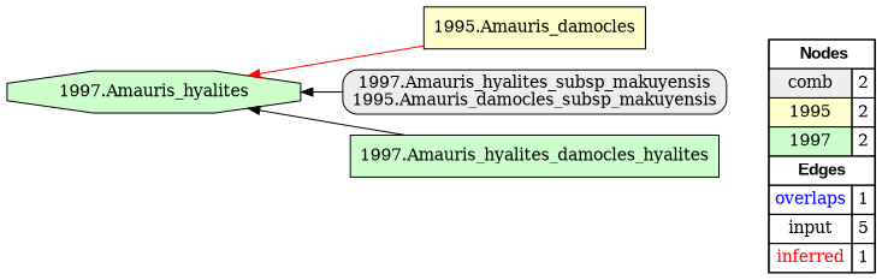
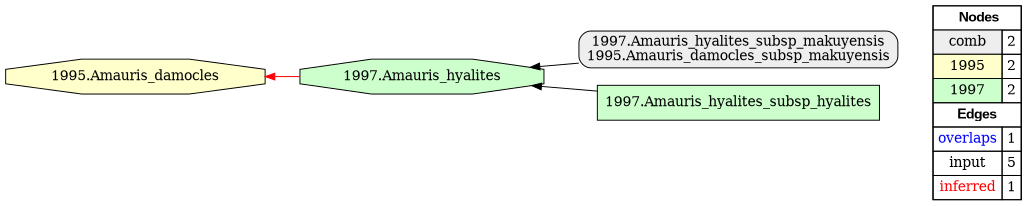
  digraph {
    rankdir=RL
    node [fillcolor="#CCFFCC" shape=box style=filled]
    edge [arrowhead=normal color="#000000" constraint=true penwidth=1 style=solid]
    n1 [fillcolor=white label=<   <TABLE BORDER="0" CELLBORDER="1" CELLSPACING="0" CELLPADDING="4">  <TR> <TD COLSPAN="2"><font face="Arial Black"> Nodes</font></TD> </TR>  <TR>   <TD bgcolor="#EEEEEE">comb</TD>   <TD>2</TD>   </TR>  <TR>   <TD bgcolor="#FFFFCC">1995</TD>   <TD>2</TD>   </TR>  <TR>   <TD bgcolor="#CCFFCC">1997</TD>   <TD>2</TD>   </TR>  <TR> <TD COLSPAN="2"><font face = "Arial Black"> Edges </font></TD> </TR>  <TR>   <TD><font color ="#0000FF">overlaps</font></TD>   <TD>1</TD>   </TR>  <TR>   <TD><font color ="#000000">input</font></TD>   <TD>5</TD>   </TR>  <TR>   <TD><font color ="#FF0000">inferred</font></TD>   <TD>1</TD>   </TR>  </TABLE>   > margin=0]
-   "1995.Amauris_damocles" [fillcolor="#FFFFCC"]
+   "1995.Amauris_damocles" [fillcolor="#FFFFCC" shape=octagon]
    "1997.Amauris_hyalites_subsp_makuyensis\n1995.Amauris_damocles_subsp_makuyensis" [fillcolor="#EEEEEE" style="filled,rounded"]
    "1997.Amauris_hyalites" [shape=octagon]
-   "1997.Amauris_hyalites_subsp_hyalites" [label="1997.Amauris_hyalites_damocles_hyalites"]
+   "1997.Amauris_hyalites_subsp_hyalites"
    subgraph sub_1 {
      rank=source
      n1
    }
    "1997.Amauris_hyalites_subsp_makuyensis\n1995.Amauris_damocles_subsp_makuyensis" -> "1997.Amauris_hyalites"
-   "1995.Amauris_damocles" -> "1997.Amauris_hyalites" [color="#FF0000"]
+   "1997.Amauris_hyalites" -> "1995.Amauris_damocles" [color="#FF0000"]
    "1997.Amauris_hyalites_subsp_hyalites" -> "1997.Amauris_hyalites"
  }
